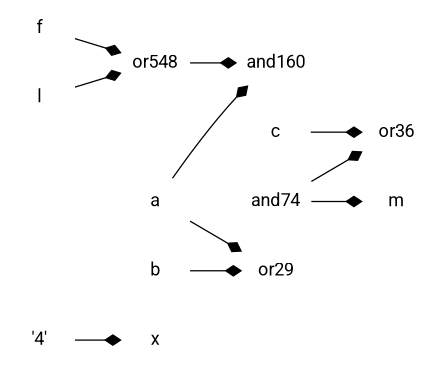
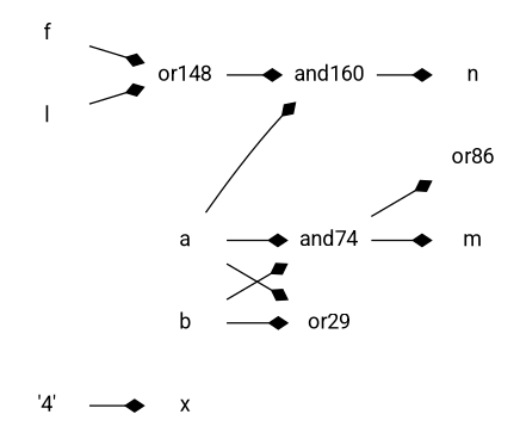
  digraph {
    fontname=Roboto
    rankdir=LR
    node [color=blue fontname=Roboto shape=plaintext]
    edge [arrowhead=diamond fontname=Roboto]
    n1 [label="'4'"]
    n2 [label=x]
    n3 [label=and160]
+   n4 [label=n]
    n5 [color=black label=and74]
-   n6 [color=black label=or36]
+   n6 [color=black label=or86]
    n7 [label=m]
-   n8 [color=black label=or548]
+   n8 [color=black label=or148]
    n9 [color=black label=or29]
-   n10 [label=c]
    n11 [label=f]
    n12 [label=l]
    n13 [label=a]
    n14 [color=black label=b]
    n1 -> n2
+   n3 -> n4
    n5 -> n6
    n5 -> n7
    n8 -> n3
-   n10 -> n6
    n11 -> n8
    n12 -> n8
    n13 -> n3
+   n13 -> n5
    n13 -> n9
+   n14 -> n5
    n14 -> n9
  }
